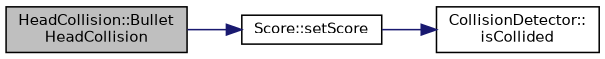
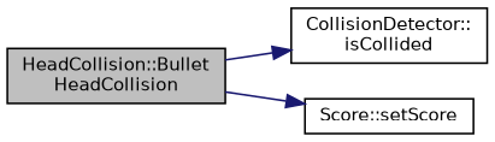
  digraph {
    rankdir=LR
    node [color=black fillcolor=white fontname=Helvetica fontsize=10 shape=record style=filled]
    edge [color=midnightblue fontname=Helvetica fontsize=10 labelfontname=Helvetica labelfontsize=10 style=solid]
    n1 [fillcolor=grey75 fontcolor=black height=0.2 label="HeadCollision::Bullet\lHeadCollision" width=0.4]
    n2 [height=0.2 label="CollisionDetector::\lisCollided" width=0.4]
    n3 [height=0.2 label="Score::setScore" width=0.4]
-   n3 -> n2
+   n1 -> n2
    n1 -> n3
  }
